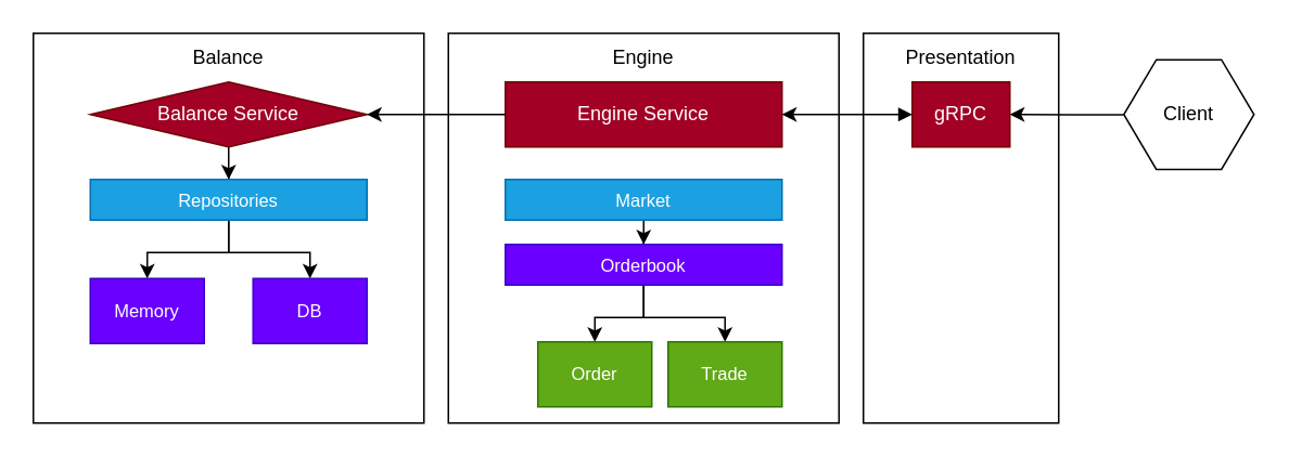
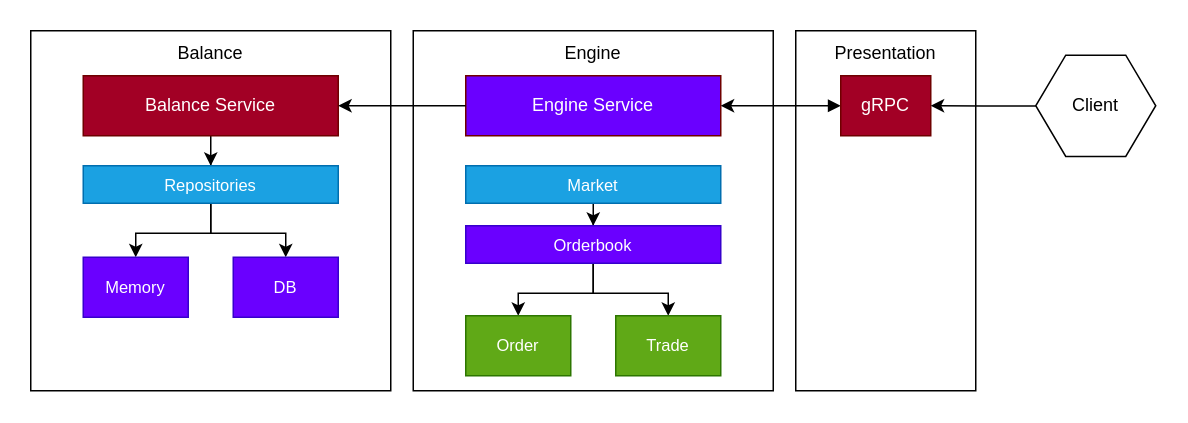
  <mxCell id="0" />
  <mxCell id="1" parent="0" />
  <mxCell id="2" value="" style="rounded=0;whiteSpace=wrap;html=1;labelPosition=center;verticalLabelPosition=middle;align=center;verticalAlign=middle;" parent="1" vertex="1"><mxGeometry x="275" y="20" width="240" height="240" as="geometry" /></mxCell>
  <mxCell id="3" value="Engine" style="text;html=1;align=center;verticalAlign=middle;whiteSpace=wrap;rounded=0;" parent="1" vertex="1"><mxGeometry x="365" y="20" width="60" height="30" as="geometry" /></mxCell>
- <mxCell id="4" value="Engine Service" style="rounded=0;whiteSpace=wrap;html=1;labelPosition=center;verticalLabelPosition=middle;align=center;verticalAlign=middle;fillColor=#a20025;strokeColor=#6F0000;fontColor=#ffffff;" parent="1" vertex="1"><mxGeometry x="310" y="50" width="170" height="40" as="geometry" /></mxCell>
+ <mxCell id="4" value="Engine Service" style="rounded=0;whiteSpace=wrap;html=1;labelPosition=center;verticalLabelPosition=middle;align=center;verticalAlign=middle;fillColor=#6a00ff;strokeColor=#6F0000;fontColor=#ffffff;" parent="1" vertex="1"><mxGeometry x="310" y="50" width="170" height="40" as="geometry" /></mxCell>
  <mxCell id="5" style="edgeStyle=orthogonalEdgeStyle;rounded=0;orthogonalLoop=1;jettySize=auto;html=1;entryX=0.5;entryY=0;entryDx=0;entryDy=0;" parent="1" source="6" target="9" edge="1"><mxGeometry relative="1" as="geometry" /></mxCell>
  <mxCell id="6" value="Market" style="rounded=0;whiteSpace=wrap;html=1;labelPosition=center;verticalLabelPosition=middle;align=center;verticalAlign=middle;fillColor=#1ba1e2;strokeColor=#006EAF;fontSize=11;fontColor=#ffffff;" parent="1" vertex="1"><mxGeometry x="310" y="110" width="170" height="25" as="geometry" /></mxCell>
  <mxCell id="7" style="edgeStyle=orthogonalEdgeStyle;rounded=0;orthogonalLoop=1;jettySize=auto;html=1;entryX=0.5;entryY=0;entryDx=0;entryDy=0;" parent="1" source="9" target="10" edge="1"><mxGeometry relative="1" as="geometry" /></mxCell>
  <mxCell id="8" style="edgeStyle=orthogonalEdgeStyle;rounded=0;orthogonalLoop=1;jettySize=auto;html=1;entryX=0.5;entryY=0;entryDx=0;entryDy=0;" parent="1" source="9" target="11" edge="1"><mxGeometry relative="1" as="geometry" /></mxCell>
  <mxCell id="9" value="Orderbook" style="rounded=0;whiteSpace=wrap;html=1;labelPosition=center;verticalLabelPosition=middle;align=center;verticalAlign=middle;fillColor=#6a00ff;strokeColor=#3700CC;fontSize=11;fontColor=#ffffff;" parent="1" vertex="1"><mxGeometry x="310" y="150" width="170" height="25" as="geometry" /></mxCell>
- <mxCell id="10" value="Order" style="rounded=0;whiteSpace=wrap;html=1;labelPosition=center;verticalLabelPosition=middle;align=center;verticalAlign=middle;fillColor=#60a917;strokeColor=#2D7600;fontSize=11;fontColor=#ffffff;" parent="1" vertex="1"><mxGeometry x="330" y="210" width="70" height="40" as="geometry" /></mxCell>
+ <mxCell id="10" value="Order" style="rounded=0;whiteSpace=wrap;html=1;labelPosition=center;verticalLabelPosition=middle;align=center;verticalAlign=middle;fillColor=#60a917;strokeColor=#2D7600;fontSize=11;fontColor=#ffffff;" parent="1" vertex="1"><mxGeometry x="310" y="210" width="70" height="40" as="geometry" /></mxCell>
  <mxCell id="11" value="Trade" style="rounded=0;whiteSpace=wrap;html=1;labelPosition=center;verticalLabelPosition=middle;align=center;verticalAlign=middle;fillColor=#60a917;strokeColor=#2D7600;fontSize=11;fontColor=#ffffff;" parent="1" vertex="1"><mxGeometry x="410" y="210" width="70" height="40" as="geometry" /></mxCell>
  <mxCell id="12" value="" style="rounded=0;whiteSpace=wrap;html=1;labelPosition=center;verticalLabelPosition=middle;align=center;verticalAlign=middle;" parent="1" vertex="1"><mxGeometry x="20" y="20" width="240" height="240" as="geometry" /></mxCell>
  <mxCell id="13" value="Balance" style="text;html=1;align=center;verticalAlign=middle;whiteSpace=wrap;rounded=0;" parent="1" vertex="1"><mxGeometry x="110" y="20" width="60" height="30" as="geometry" /></mxCell>
  <mxCell id="14" style="edgeStyle=orthogonalEdgeStyle;rounded=0;orthogonalLoop=1;jettySize=auto;html=1;" parent="1" source="15" target="18" edge="1"><mxGeometry relative="1" as="geometry" /></mxCell>
- <mxCell id="15" value="Balance Service" style="rhombus;whiteSpace=wrap;html=1;labelPosition=center;verticalLabelPosition=middle;align=center;verticalAlign=middle;fillColor=#a20025;strokeColor=#6F0000;fontColor=#ffffff;" parent="1" vertex="1"><mxGeometry x="55" y="50" width="170" height="40" as="geometry" /></mxCell>
+ <mxCell id="15" value="Balance Service" style="rounded=0;whiteSpace=wrap;html=1;labelPosition=center;verticalLabelPosition=middle;align=center;verticalAlign=middle;fillColor=#a20025;strokeColor=#6F0000;fontColor=#ffffff;" parent="1" vertex="1"><mxGeometry x="55" y="50" width="170" height="40" as="geometry" /></mxCell>
  <mxCell id="16" style="edgeStyle=orthogonalEdgeStyle;rounded=0;orthogonalLoop=1;jettySize=auto;html=1;entryX=0.5;entryY=0;entryDx=0;entryDy=0;" parent="1" source="18" target="19" edge="1"><mxGeometry relative="1" as="geometry" /></mxCell>
  <mxCell id="17" style="edgeStyle=orthogonalEdgeStyle;rounded=0;orthogonalLoop=1;jettySize=auto;html=1;entryX=0.5;entryY=0;entryDx=0;entryDy=0;" parent="1" source="18" target="20" edge="1"><mxGeometry relative="1" as="geometry" /></mxCell>
  <mxCell id="18" value="Repositories" style="rounded=0;whiteSpace=wrap;html=1;labelPosition=center;verticalLabelPosition=middle;align=center;verticalAlign=middle;fillColor=#1ba1e2;strokeColor=#006EAF;fontSize=11;fontColor=#ffffff;" parent="1" vertex="1"><mxGeometry x="55" y="110" width="170" height="25" as="geometry" /></mxCell>
  <mxCell id="19" value="Memory" style="rounded=0;whiteSpace=wrap;html=1;labelPosition=center;verticalLabelPosition=middle;align=center;verticalAlign=middle;fillColor=#6a00ff;strokeColor=#3700CC;fontSize=11;fontColor=#ffffff;" parent="1" vertex="1"><mxGeometry x="55" y="171" width="70" height="40" as="geometry" /></mxCell>
  <mxCell id="20" value="DB" style="rounded=0;whiteSpace=wrap;html=1;labelPosition=center;verticalLabelPosition=middle;align=center;verticalAlign=middle;fillColor=#6a00ff;strokeColor=#3700CC;fontSize=11;fontColor=#ffffff;" parent="1" vertex="1"><mxGeometry x="155" y="171" width="70" height="40" as="geometry" /></mxCell>
  <mxCell id="21" value="" style="rounded=0;whiteSpace=wrap;html=1;labelPosition=center;verticalLabelPosition=middle;align=center;verticalAlign=middle;" parent="1" vertex="1"><mxGeometry x="530" y="20" width="120" height="240" as="geometry" /></mxCell>
  <mxCell id="22" value="Presentation" style="text;html=1;align=center;verticalAlign=middle;whiteSpace=wrap;rounded=0;" parent="1" vertex="1"><mxGeometry x="560" y="20" width="60" height="30" as="geometry" /></mxCell>
  <mxCell id="23" style="edgeStyle=orthogonalEdgeStyle;rounded=0;orthogonalLoop=1;jettySize=auto;html=1;entryX=1;entryY=0.5;entryDx=0;entryDy=0;startArrow=block;startFill=1;" parent="1" source="24" target="4" edge="1"><mxGeometry relative="1" as="geometry" /></mxCell>
  <mxCell id="24" value="gRPC" style="rounded=0;whiteSpace=wrap;html=1;labelPosition=center;verticalLabelPosition=middle;align=center;verticalAlign=middle;fillColor=#a20025;strokeColor=#6F0000;fontColor=#ffffff;" parent="1" vertex="1"><mxGeometry x="560" y="50" width="60" height="40" as="geometry" /></mxCell>
  <mxCell id="25" style="edgeStyle=orthogonalEdgeStyle;rounded=0;orthogonalLoop=1;jettySize=auto;html=1;entryX=1;entryY=0.5;entryDx=0;entryDy=0;" parent="1" source="4" target="15" edge="1"><mxGeometry relative="1" as="geometry" /></mxCell>
  <mxCell id="26" style="edgeStyle=orthogonalEdgeStyle;rounded=0;orthogonalLoop=1;jettySize=auto;html=1;entryX=1;entryY=0.5;entryDx=0;entryDy=0;" parent="1" source="27" target="24" edge="1"><mxGeometry relative="1" as="geometry" /></mxCell>
  <mxCell id="27" value="Client" style="shape=hexagon;perimeter=hexagonPerimeter2;whiteSpace=wrap;html=1;fixedSize=1;" parent="1" vertex="1"><mxGeometry x="690" y="36.25" width="80" height="67.5" as="geometry" /></mxCell>
